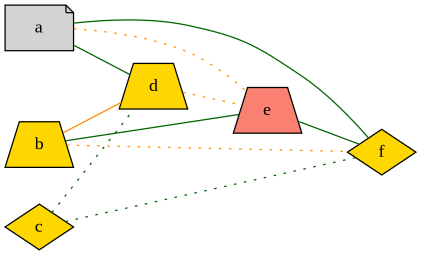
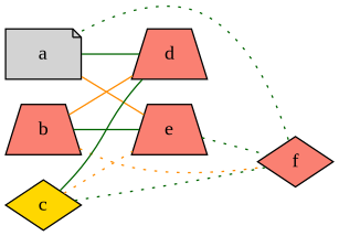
  graph {
    fontname="Liberation Serif"
    rankdir=LR
    node [fillcolor=salmon fontname="Liberation Serif" shape=trapezium style=filled]
    edge [color=darkgreen fontname="Liberation Serif"]
    a [fillcolor=lightgrey shape=note]
-   d [fillcolor=gold]
+   d
    e
-   f [fillcolor=gold shape=diamond]
-   b [fillcolor=gold]
+   f [shape=diamond]
+   b
    c [fillcolor=gold shape=diamond]
    a -- d
-   a -- e [color=darkorange style=dotted]
-   a -- f
-   d -- e [color=darkorange style=dotted]
-   e -- f [style=solid]
+   a -- e [color=darkorange]
+   a -- f [style=dotted]
+   c -- e [color=darkorange style=dotted]
+   e -- f [style=dotted]
    b -- d [color=darkorange]
    b -- e
    b -- f [color=darkorange style=dotted]
-   c -- d [style=dotted]
+   c -- d
    c -- f [style=dotted]
  }
